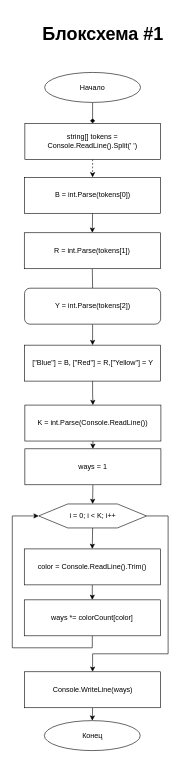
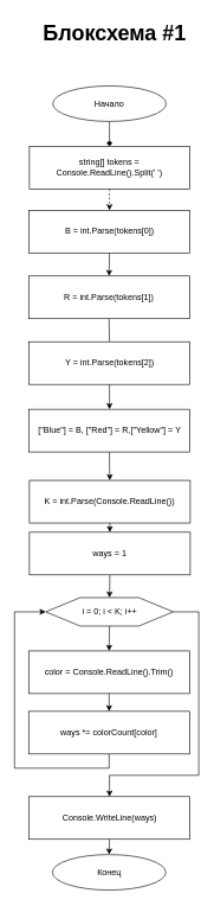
  <mxCell id="0" />
  <mxCell id="1" parent="0" />
  <mxCell id="2" style="edgeStyle=orthogonalEdgeStyle;rounded=0;orthogonalLoop=1;jettySize=auto;html=1;exitX=0.5;exitY=1;exitDx=0;exitDy=0;entryX=0.5;entryY=0;entryDx=0;entryDy=0;endArrow=diamond;" edge="1" parent="1" source="3" target="6"><mxGeometry relative="1" as="geometry" /></mxCell>
  <mxCell id="3" value="Начало" style="ellipse;whiteSpace=wrap;html=1;" vertex="1" parent="1"><mxGeometry x="74" y="120" width="160" height="50" as="geometry" /></mxCell>
  <mxCell id="4" value="Конец" style="ellipse;whiteSpace=wrap;html=1;" vertex="1" parent="1"><mxGeometry x="73.5" y="1201.5" width="160" height="50" as="geometry" /></mxCell>
  <mxCell id="5" style="edgeStyle=orthogonalEdgeStyle;rounded=0;orthogonalLoop=1;jettySize=auto;html=1;exitX=0.5;exitY=1;exitDx=0;exitDy=0;entryX=0.5;entryY=0;entryDx=0;entryDy=0;dashed=1;" edge="1" parent="1" source="6" target="8"><mxGeometry relative="1" as="geometry" /></mxCell>
  <mxCell id="6" value="&lt;span style=&quot;font-size: 12px;&quot;&gt;string[] tokens = Console.ReadLine().Split(' ')&lt;/span&gt;" style="rounded=0;whiteSpace=wrap;html=1;" vertex="1" parent="1"><mxGeometry x="41" y="205" width="226" height="60" as="geometry" /></mxCell>
  <mxCell id="7" style="rounded=0;orthogonalLoop=1;jettySize=auto;html=1;exitX=0.5;exitY=1;exitDx=0;exitDy=0;entryX=0.5;entryY=0;entryDx=0;entryDy=0;" edge="1" parent="1" source="8" target="15"><mxGeometry relative="1" as="geometry"><mxPoint x="139" y="355" as="targetPoint" /></mxGeometry></mxCell>
  <mxCell id="8" value="&lt;span style=&quot;font-size: 12px;&quot;&gt;B = int.Parse(tokens[0])&lt;/span&gt;" style="rounded=0;whiteSpace=wrap;html=1;" vertex="1" parent="1"><mxGeometry x="40.5" y="295" width="227" height="60" as="geometry" /></mxCell>
  <mxCell id="9" style="edgeStyle=orthogonalEdgeStyle;rounded=0;orthogonalLoop=1;jettySize=auto;html=1;exitX=0.5;exitY=1;exitDx=0;exitDy=0;entryX=0.5;entryY=0;entryDx=0;entryDy=0;endArrow=none;" edge="1" parent="1" source="15" target="16"><mxGeometry relative="1" as="geometry"><mxPoint x="139" y="395" as="sourcePoint" /><mxPoint x="151" y="465" as="targetPoint" /></mxGeometry></mxCell>
  <mxCell id="10" style="edgeStyle=orthogonalEdgeStyle;rounded=0;orthogonalLoop=1;jettySize=auto;html=1;exitX=0.5;exitY=1;exitDx=0;exitDy=0;entryX=0.5;entryY=0;entryDx=0;entryDy=0;" edge="1" parent="1" source="16" target="18"><mxGeometry relative="1" as="geometry"><mxPoint x="156" y="567.5" as="sourcePoint" /><mxPoint x="156" y="597.5" as="targetPoint" /></mxGeometry></mxCell>
  <mxCell id="11" value="" style="group" vertex="1" connectable="0" parent="1"><mxGeometry x="64" y="840" width="180" height="40" as="geometry" /></mxCell>
  <mxCell id="12" value="" style="verticalLabelPosition=bottom;verticalAlign=top;html=1;shape=hexagon;perimeter=hexagonPerimeter2;arcSize=6;size=0.27;" vertex="1" parent="11"><mxGeometry width="180" height="40" as="geometry" /></mxCell>
  <mxCell id="13" value="i = 0; i &amp;lt; K; i++" style="text;html=1;align=center;verticalAlign=middle;resizable=0;points=[];autosize=1;strokeColor=none;fillColor=none;" vertex="1" parent="11"><mxGeometry x="40" y="5" width="100" height="30" as="geometry" /></mxCell>
- <mxCell id="14" value="&lt;font style=&quot;font-size: 30px;&quot;&gt;&lt;b style=&quot;&quot;&gt;Блоксхема #1&lt;/b&gt;&lt;/font&gt;" style="text;html=1;align=center;verticalAlign=middle;resizable=0;points=[];autosize=1;strokeColor=none;fillColor=none;" vertex="1" parent="1"><mxGeometry x="56" y="30" width="230" height="50" as="geometry" /></mxCell>
+ <mxCell id="14" value="&lt;font style=&quot;font-size: 30px;&quot;&gt;&lt;b style=&quot;&quot;&gt;Блоксхема #1&lt;/b&gt;&lt;/font&gt;" style="text;html=1;align=center;verticalAlign=middle;resizable=0;points=[];autosize=1;strokeColor=none;fillColor=none;" vertex="1" parent="1"><mxGeometry x="46" y="20" width="230" height="50" as="geometry" /></mxCell>
  <mxCell id="15" value="R = int.Parse(tokens[1])" style="rounded=0;whiteSpace=wrap;html=1;" vertex="1" parent="1"><mxGeometry x="40" y="387.5" width="227" height="60" as="geometry" /></mxCell>
- <mxCell id="16" value="Y = int.Parse(tokens[2])" style="whiteSpace=wrap;html=1;rounded=1;" vertex="1" parent="1"><mxGeometry x="40.5" y="480" width="227" height="60" as="geometry" /></mxCell>
+ <mxCell id="16" value="Y = int.Parse(tokens[2])" style="rounded=0;whiteSpace=wrap;html=1;" vertex="1" parent="1"><mxGeometry x="40.5" y="480" width="227" height="60" as="geometry" /></mxCell>
  <mxCell id="17" style="edgeStyle=orthogonalEdgeStyle;rounded=0;orthogonalLoop=1;jettySize=auto;html=1;exitX=0.5;exitY=1;exitDx=0;exitDy=0;entryX=0.5;entryY=0;entryDx=0;entryDy=0;" edge="1" parent="1" source="18" target="20"><mxGeometry relative="1" as="geometry" /></mxCell>
  <mxCell id="18" value="[&quot;Blue&quot;] = B,&lt;span style=&quot;color: light-dark(rgb(0, 0, 0), rgb(255, 255, 255)); background-color: transparent;&quot;&gt;&amp;nbsp;[&quot;Red&quot;] = R,&lt;/span&gt;&lt;span style=&quot;color: light-dark(rgb(0, 0, 0), rgb(255, 255, 255)); background-color: transparent;&quot;&gt;[&quot;Yellow&quot;] = Y&lt;/span&gt;" style="rounded=0;whiteSpace=wrap;html=1;" vertex="1" parent="1"><mxGeometry x="40.5" y="575" width="227" height="60" as="geometry" /></mxCell>
  <mxCell id="19" style="edgeStyle=orthogonalEdgeStyle;rounded=0;orthogonalLoop=1;jettySize=auto;html=1;exitX=0.5;exitY=1;exitDx=0;exitDy=0;entryX=0.5;entryY=0;entryDx=0;entryDy=0;" edge="1" parent="1" source="20" target="22"><mxGeometry relative="1" as="geometry" /></mxCell>
  <mxCell id="20" value="K = int.Parse(Console.ReadLine())" style="rounded=0;whiteSpace=wrap;html=1;" vertex="1" parent="1"><mxGeometry x="41" y="675" width="227" height="60" as="geometry" /></mxCell>
  <mxCell id="21" style="edgeStyle=orthogonalEdgeStyle;rounded=0;orthogonalLoop=1;jettySize=auto;html=1;exitX=0.5;exitY=1;exitDx=0;exitDy=0;entryX=0.5;entryY=0;entryDx=0;entryDy=0;" edge="1" parent="1" source="22" target="12"><mxGeometry relative="1" as="geometry" /></mxCell>
  <mxCell id="22" value="ways = 1" style="rounded=0;whiteSpace=wrap;html=1;" vertex="1" parent="1"><mxGeometry x="41" y="748" width="227" height="60" as="geometry" /></mxCell>
  <mxCell id="23" style="edgeStyle=orthogonalEdgeStyle;rounded=0;orthogonalLoop=1;jettySize=auto;html=1;exitX=0.5;exitY=1;exitDx=0;exitDy=0;entryX=0.5;entryY=0;entryDx=0;entryDy=0;" edge="1" parent="1" source="24" target="26"><mxGeometry relative="1" as="geometry" /></mxCell>
  <mxCell id="24" value="color = Console.ReadLine().Trim()" style="rounded=0;whiteSpace=wrap;html=1;" vertex="1" parent="1"><mxGeometry x="40" y="915" width="227" height="60" as="geometry" /></mxCell>
  <mxCell id="25" style="edgeStyle=orthogonalEdgeStyle;rounded=0;orthogonalLoop=1;jettySize=auto;html=1;exitX=0.5;exitY=1;exitDx=0;exitDy=0;entryX=0;entryY=0.5;entryDx=0;entryDy=0;" edge="1" parent="1" source="26" target="12"><mxGeometry relative="1" as="geometry"><Array as="points"><mxPoint x="154" y="1080" /><mxPoint x="20" y="1080" /><mxPoint x="20" y="860" /></Array></mxGeometry></mxCell>
  <mxCell id="26" value="ways *= colorCount[color]" style="rounded=0;whiteSpace=wrap;html=1;" vertex="1" parent="1"><mxGeometry x="40" y="1000" width="227" height="60" as="geometry" /></mxCell>
  <mxCell id="27" style="edgeStyle=orthogonalEdgeStyle;rounded=0;orthogonalLoop=1;jettySize=auto;html=1;exitX=0.5;exitY=1;exitDx=0;exitDy=0;entryX=0.5;entryY=0;entryDx=0;entryDy=0;" edge="1" parent="1" source="28" target="4"><mxGeometry relative="1" as="geometry" /></mxCell>
  <mxCell id="28" value="Console.WriteLine(ways)" style="rounded=0;whiteSpace=wrap;html=1;" vertex="1" parent="1"><mxGeometry x="40.5" y="1120" width="227" height="60" as="geometry" /></mxCell>
  <mxCell id="29" style="edgeStyle=orthogonalEdgeStyle;rounded=0;orthogonalLoop=1;jettySize=auto;html=1;exitX=1;exitY=0.5;exitDx=0;exitDy=0;entryX=0.5;entryY=0;entryDx=0;entryDy=0;" edge="1" parent="1" source="12" target="28"><mxGeometry relative="1" as="geometry"><Array as="points"><mxPoint x="280" y="860" /><mxPoint x="280" y="1090" /><mxPoint x="154" y="1090" /></Array></mxGeometry></mxCell>
  <mxCell id="30" style="edgeStyle=orthogonalEdgeStyle;rounded=0;orthogonalLoop=1;jettySize=auto;html=1;exitX=0.5;exitY=1;exitDx=0;exitDy=0;entryX=0.5;entryY=0;entryDx=0;entryDy=0;" edge="1" parent="1" source="12" target="24"><mxGeometry relative="1" as="geometry" /></mxCell>
